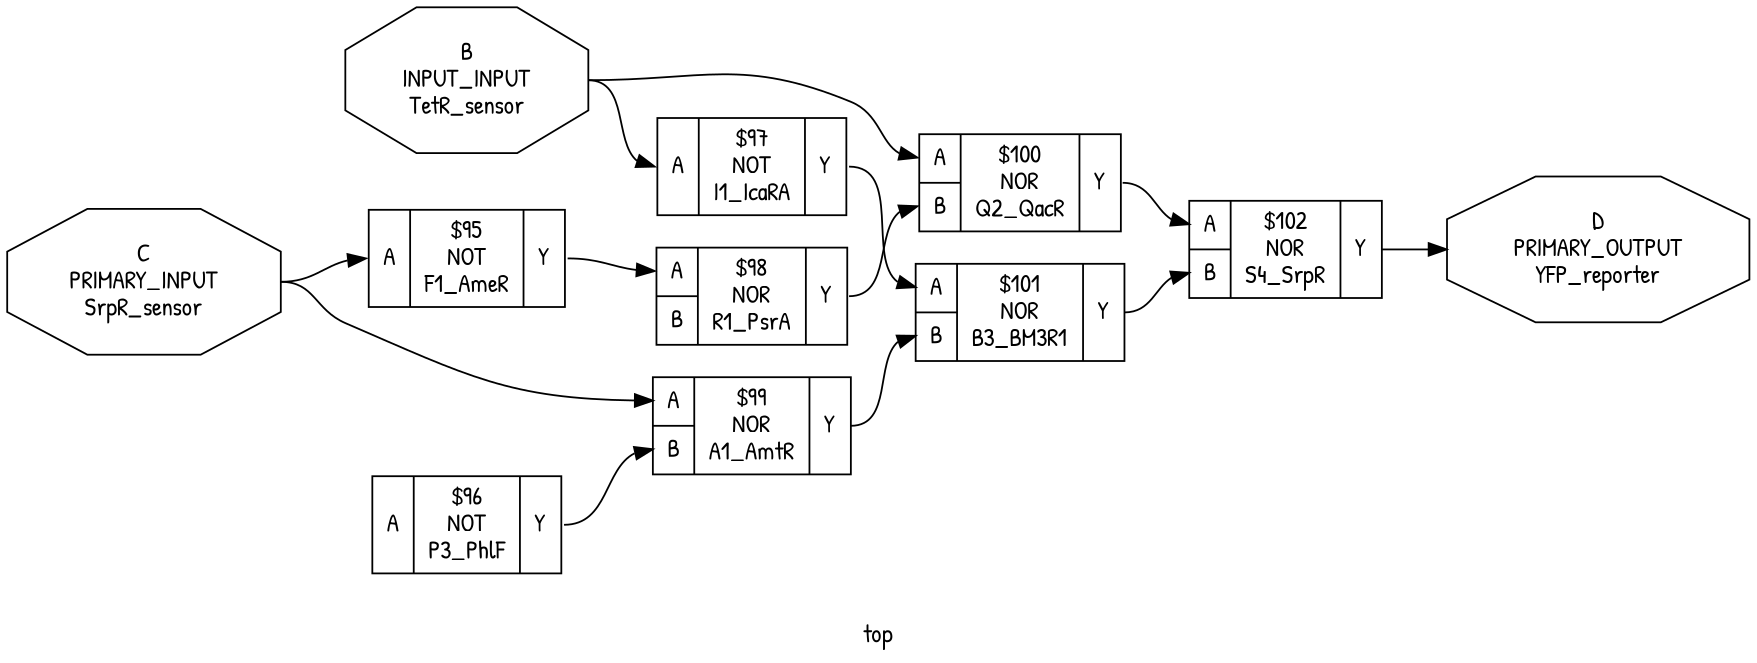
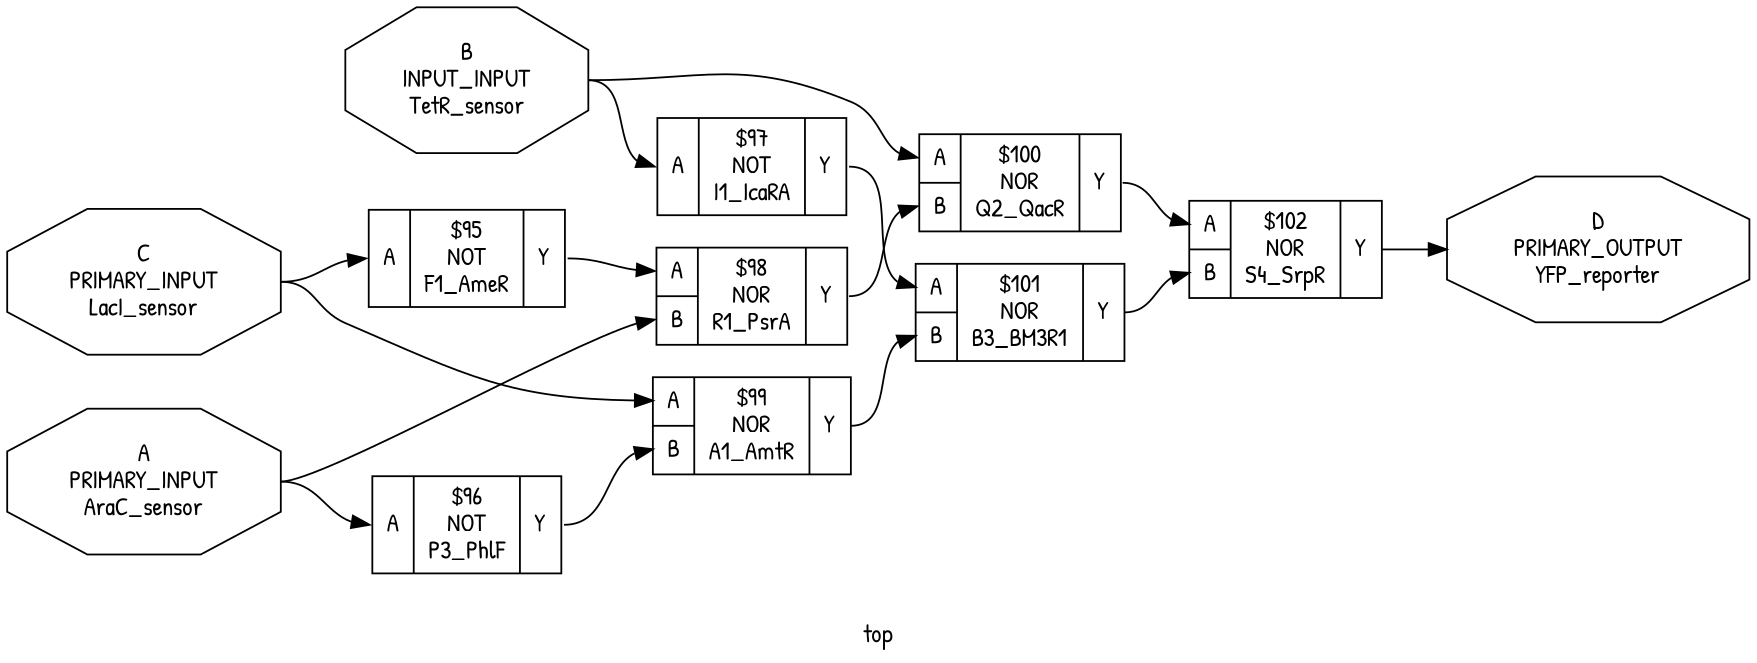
  digraph {
    fontname="Patrick Hand"
    label=top
    rankdir=LR
    remincross=true
    node [fontname="Patrick Hand" shape=record]
    edge [color=black fontcolor=black fontname="Patrick Hand" headport="p8:w" tailport="p12:e"]
+   n1 [fontcolor=black label="A\nPRIMARY_INPUT\nAraC_sensor" shape=octagon]
    n2 [label="{{<p8> A}|$96\nNOT\nP3_PhlF|{<p12> Y}}"]
    n3 [label="{{<p8> A|<p9> B}|$98\nNOR\nR1_PsrA|{<p12> Y}}"]
    n4 [label="{{<p8> A|<p9> B}|$99\nNOR\nA1_AmtR|{<p12> Y}}"]
    n5 [label="{{<p8> A|<p9> B}|$100\nNOR\nQ2_QacR|{<p12> Y}}"]
    n6 [fontcolor=black label="B\nINPUT_INPUT\nTetR_sensor" shape=octagon]
    n7 [label="{{<p8> A}|$97\nNOT\nI1_IcaRA|{<p12> Y}}"]
    n8 [label="{{<p8> A|<p9> B}|$102\nNOR\nS4_SrpR|{<p12> Y}}"]
    n9 [label="{{<p8> A|<p9> B}|$101\nNOR\nB3_BM3R1|{<p12> Y}}"]
-   n10 [fontcolor=black label="C\nPRIMARY_INPUT\nSrpR_sensor" shape=octagon]
+   n10 [fontcolor=black label="C\nPRIMARY_INPUT\nLacI_sensor" shape=octagon]
    n11 [label="{{<p8> A}|$95\nNOT\nF1_AmeR|{<p12> Y}}"]
    n12 [fontcolor=black label="D\nPRIMARY_OUTPUT\nYFP_reporter" shape=octagon]
+   n1 -> n2 [tailport=e]
+   n1 -> n3 [headport="p9:w" tailport=e]
    n2 -> n4 [headport="p9:w"]
    n3 -> n5 [headport="p9:w"]
    n4 -> n9 [headport="p9:w"]
    n5 -> n8
    n6 -> n5 [tailport=e]
    n6 -> n7 [tailport=e]
    n7 -> n9
    n8 -> n12 [headport=w]
    n9 -> n8 [headport="p9:w"]
    n10 -> n4 [tailport=e]
    n10 -> n11 [tailport=e]
    n11 -> n3
  }
